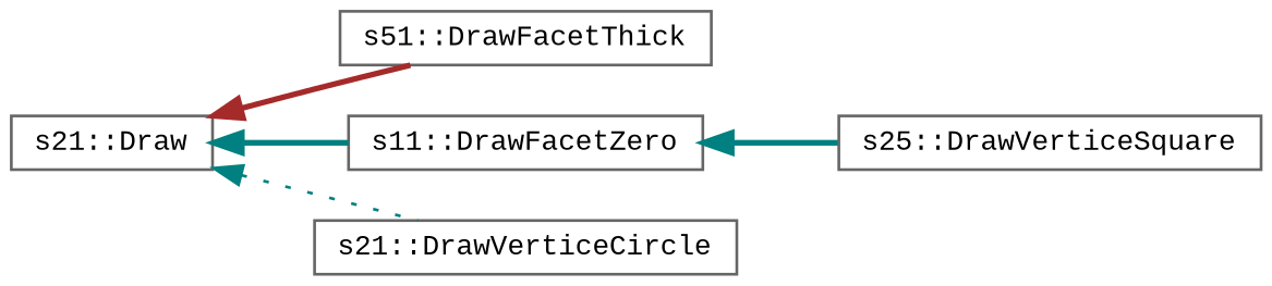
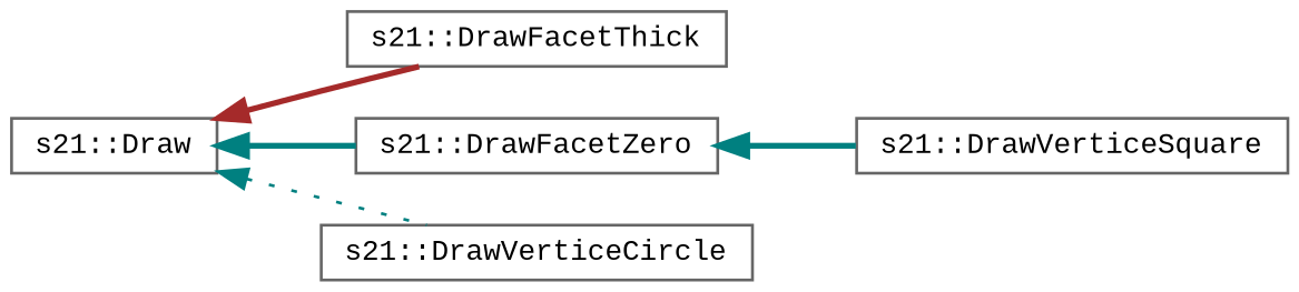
  digraph {
    fontname="Liberation Mono"
    rankdir=LR
    node [color=grey40 fillcolor=white fontname="Liberation Mono" fontsize=10 shape=box style=filled]
    edge [color=teal dir=back fontname="Liberation Mono" fontsize=10 labelfontname=Helvetica labelfontsize=10 style=bold]
    n1 [height=0.2 label="s21::Draw" width=0.4]
-   n2 [height=0.2 label="s51::DrawFacetThick" width=0.4]
-   n3 [height=0.2 label="s11::DrawFacetZero" width=0.4]
+   n2 [height=0.2 label="s21::DrawFacetThick" width=0.4]
+   n3 [height=0.2 label="s21::DrawFacetZero" width=0.4]
    n4 [height=0.2 label="s21::DrawVerticeCircle" width=0.4]
-   n5 [height=0.2 label="s25::DrawVerticeSquare" width=0.4]
+   n5 [height=0.2 label="s21::DrawVerticeSquare" width=0.4]
    n1 -> n2 [color=brown]
    n1 -> n3
    n1 -> n4 [style=dotted]
    n3 -> n5
  }
